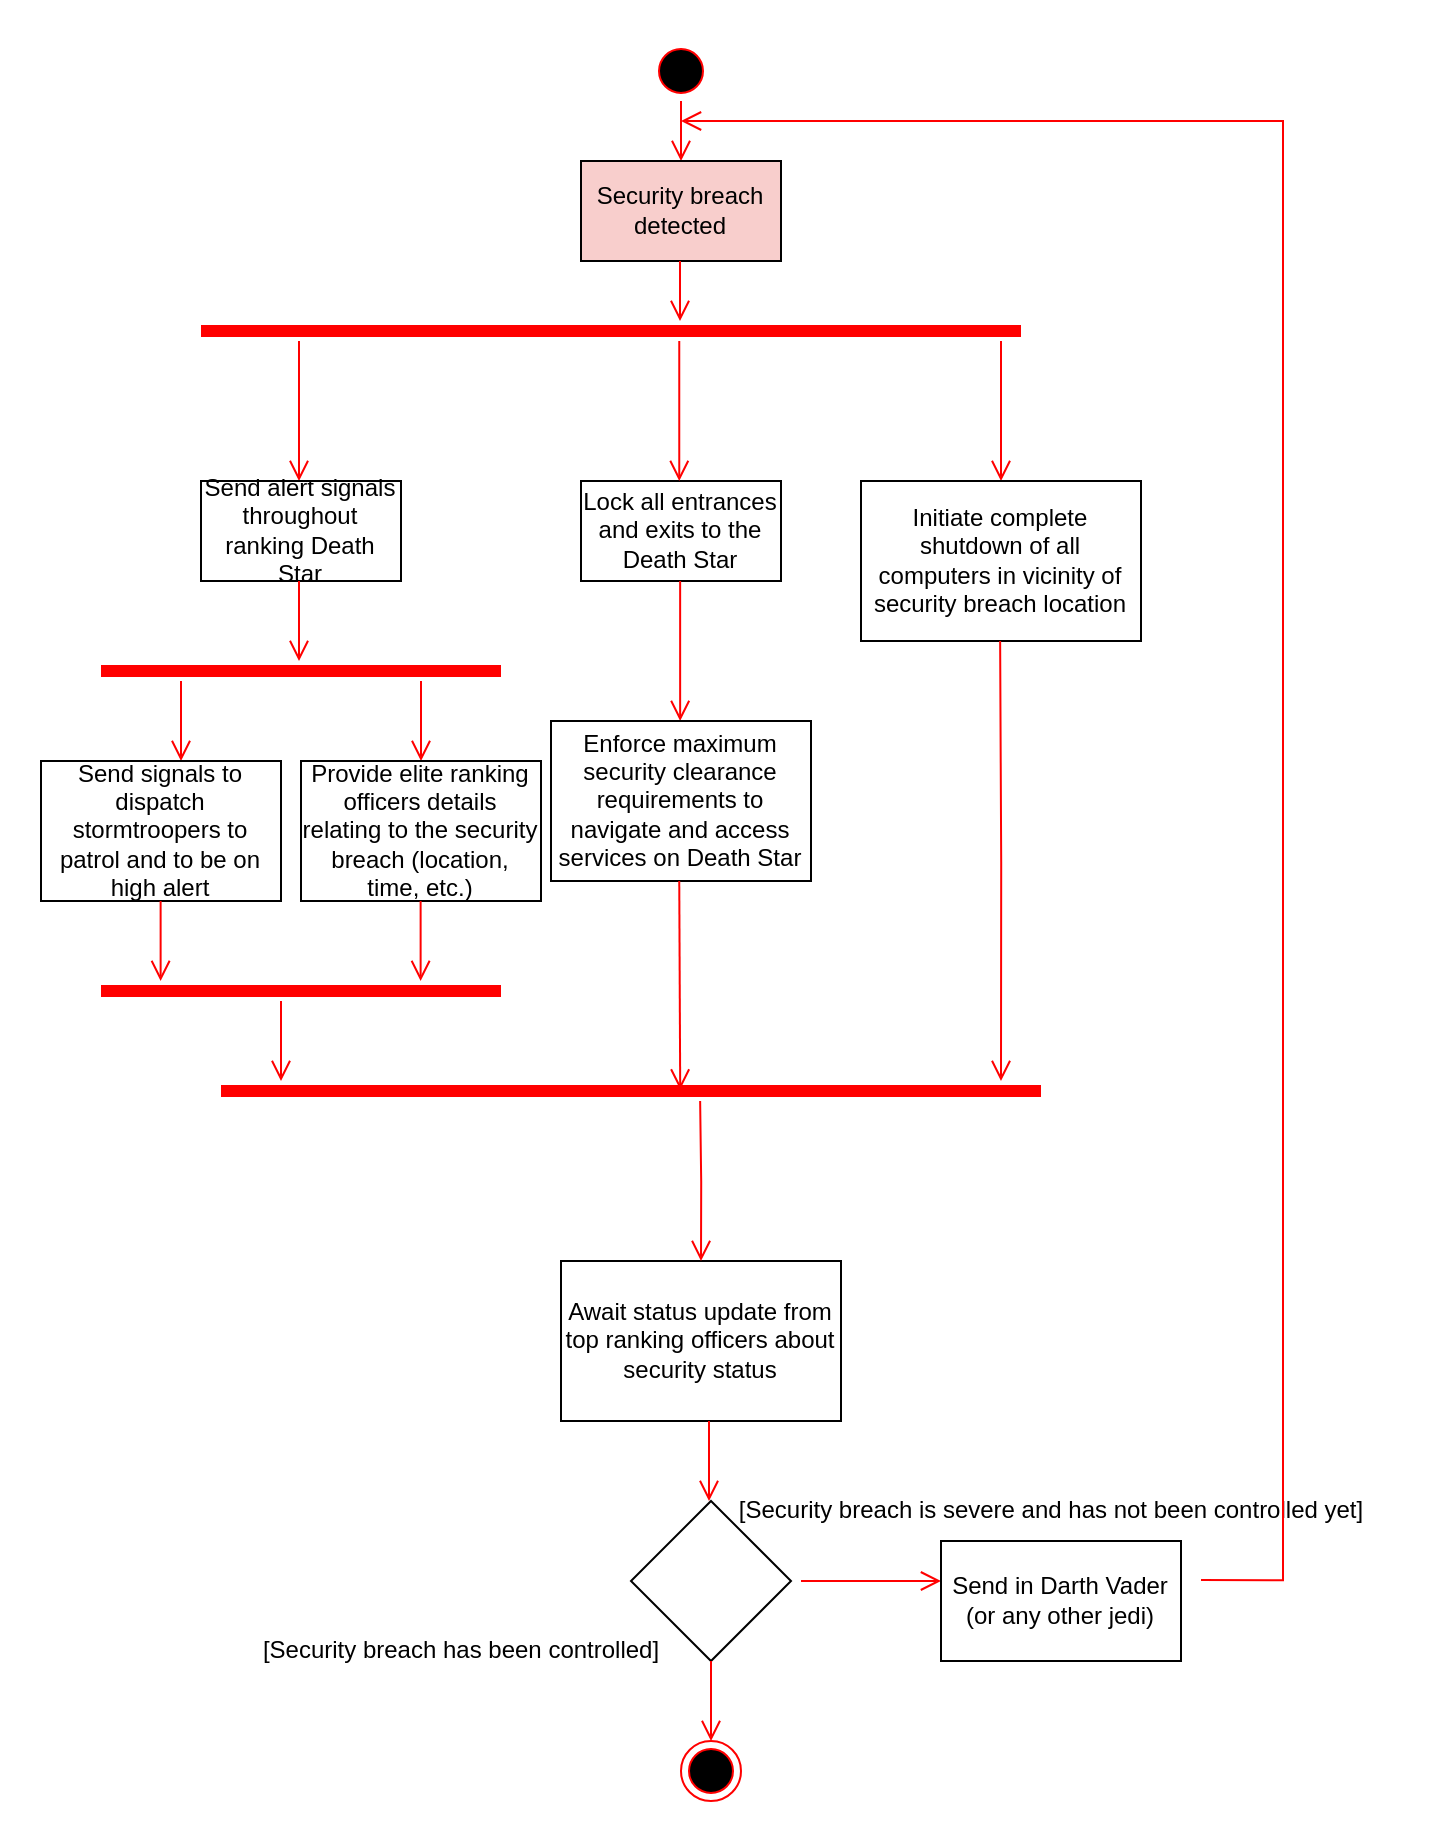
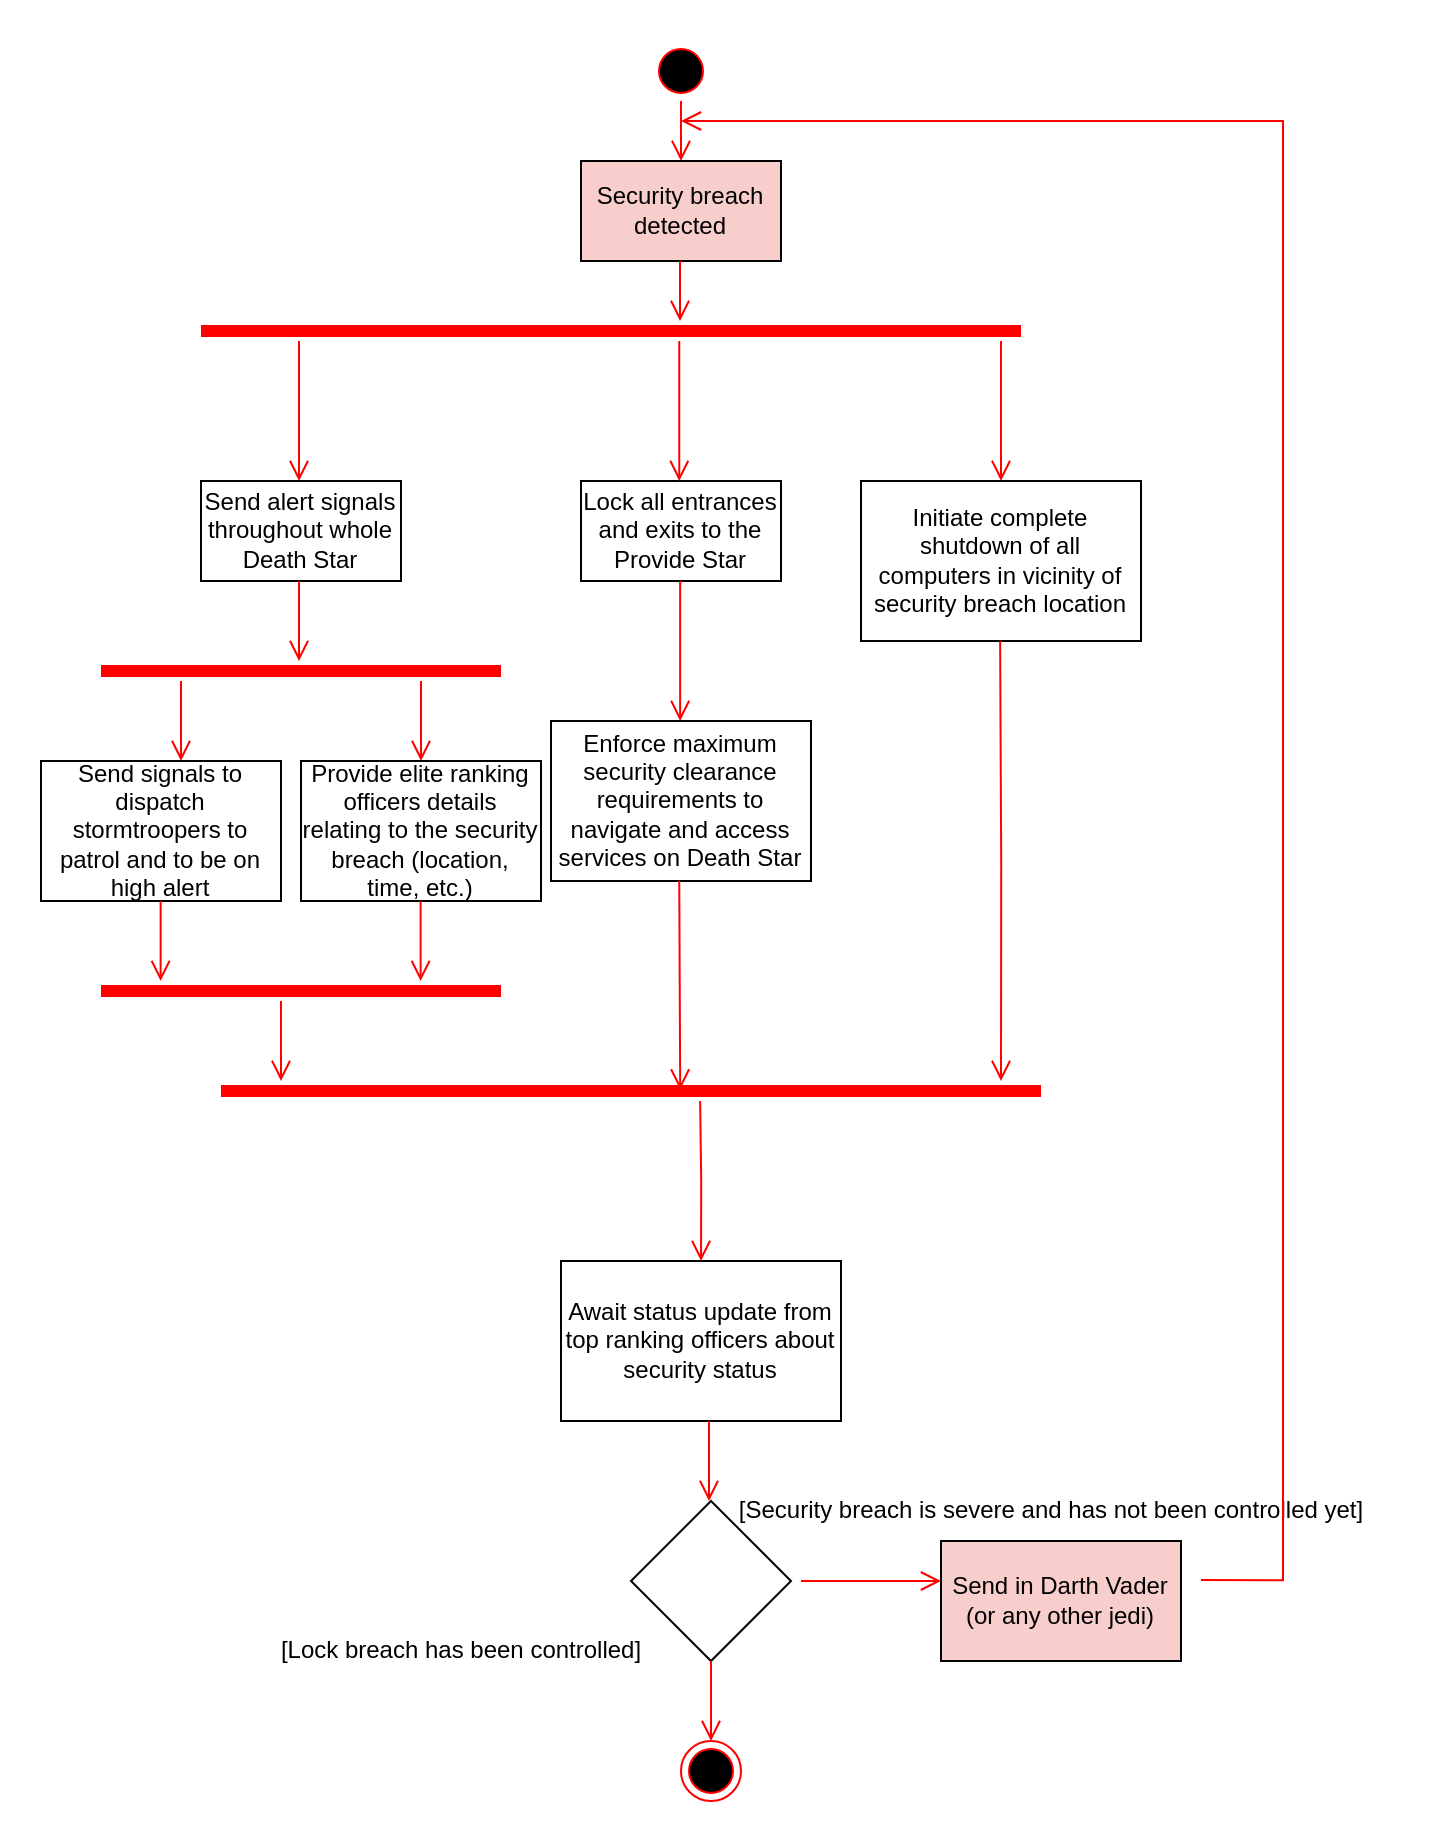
  <mxCell id="0" />
  <mxCell id="1" parent="0" />
  <mxCell id="2" value="" style="ellipse;html=1;shape=startState;fillColor=#000000;strokeColor=#ff0000;" vertex="1" parent="1"><mxGeometry x="325" y="20" width="30" height="30" as="geometry" /></mxCell>
  <mxCell id="3" value="" style="edgeStyle=orthogonalEdgeStyle;html=1;verticalAlign=bottom;endArrow=open;endSize=8;strokeColor=#ff0000;rounded=0;" edge="1" source="2" parent="1"><mxGeometry relative="1" as="geometry"><mxPoint x="340" y="80" as="targetPoint" /></mxGeometry></mxCell>
  <mxCell id="4" value="" style="ellipse;html=1;shape=endState;fillColor=#000000;strokeColor=#ff0000;" vertex="1" parent="1"><mxGeometry x="340" y="870" width="30" height="30" as="geometry" /></mxCell>
  <mxCell id="5" value="Security breach detected" style="html=1;dashed=0;whiteSpace=wrap;fillColor=#f8cecc;" vertex="1" parent="1"><mxGeometry x="290" y="80" width="100" height="50" as="geometry" /></mxCell>
  <mxCell id="6" value="" style="shape=line;html=1;strokeWidth=6;strokeColor=#ff0000;" vertex="1" parent="1"><mxGeometry x="100" y="160" width="410" height="10" as="geometry" /></mxCell>
  <mxCell id="7" value="" style="edgeStyle=orthogonalEdgeStyle;html=1;verticalAlign=bottom;endArrow=open;endSize=8;strokeColor=#ff0000;rounded=0;" edge="1" parent="1"><mxGeometry relative="1" as="geometry"><mxPoint x="339.5" y="160" as="targetPoint" /><mxPoint x="339.5" y="130" as="sourcePoint" /></mxGeometry></mxCell>
  <mxCell id="8" value="" style="edgeStyle=orthogonalEdgeStyle;html=1;verticalAlign=bottom;endArrow=open;endSize=8;strokeColor=#ff0000;rounded=0;" edge="1" parent="1"><mxGeometry relative="1" as="geometry"><mxPoint x="149" y="240" as="targetPoint" /><mxPoint x="149" y="170" as="sourcePoint" /></mxGeometry></mxCell>
  <mxCell id="9" value="" style="edgeStyle=orthogonalEdgeStyle;html=1;verticalAlign=bottom;endArrow=open;endSize=8;strokeColor=#ff0000;rounded=0;" edge="1" parent="1"><mxGeometry relative="1" as="geometry"><mxPoint x="500" y="240" as="targetPoint" /><mxPoint x="500" y="170" as="sourcePoint" /></mxGeometry></mxCell>
- <mxCell id="10" value="Send alert signals throughout ranking Death Star" style="html=1;dashed=0;whiteSpace=wrap;" vertex="1" parent="1"><mxGeometry x="100" y="240" width="100" height="50" as="geometry" /></mxCell>
- <mxCell id="11" value="Lock all entrances and exits to the Death Star" style="html=1;dashed=0;whiteSpace=wrap;" vertex="1" parent="1"><mxGeometry x="290" y="240" width="100" height="50" as="geometry" /></mxCell>
+ <mxCell id="10" value="Send alert signals throughout whole Death Star" style="html=1;dashed=0;whiteSpace=wrap;" vertex="1" parent="1"><mxGeometry x="100" y="240" width="100" height="50" as="geometry" /></mxCell>
+ <mxCell id="11" value="Lock all entrances and exits to the Provide Star" style="html=1;dashed=0;whiteSpace=wrap;" vertex="1" parent="1"><mxGeometry x="290" y="240" width="100" height="50" as="geometry" /></mxCell>
  <mxCell id="12" value="Initiate complete shutdown of all computers in vicinity of security breach location" style="html=1;dashed=0;whiteSpace=wrap;" vertex="1" parent="1"><mxGeometry x="430" y="240" width="140" height="80" as="geometry" /></mxCell>
  <mxCell id="13" value="" style="shape=line;html=1;strokeWidth=6;strokeColor=#ff0000;" vertex="1" parent="1"><mxGeometry x="50" y="330" width="200" height="10" as="geometry" /></mxCell>
  <mxCell id="14" value="" style="edgeStyle=orthogonalEdgeStyle;html=1;verticalAlign=bottom;endArrow=open;endSize=8;strokeColor=#ff0000;rounded=0;" edge="1" parent="1"><mxGeometry relative="1" as="geometry"><mxPoint x="90" y="380" as="targetPoint" /><mxPoint x="90" y="340" as="sourcePoint" /></mxGeometry></mxCell>
  <mxCell id="15" value="" style="edgeStyle=orthogonalEdgeStyle;html=1;verticalAlign=bottom;endArrow=open;endSize=8;strokeColor=#ff0000;rounded=0;" edge="1" parent="1"><mxGeometry relative="1" as="geometry"><mxPoint x="210" y="380" as="targetPoint" /><mxPoint x="210" y="340" as="sourcePoint" /></mxGeometry></mxCell>
  <mxCell id="16" value="Send signals to dispatch stormtroopers to patrol and to be on high alert" style="html=1;dashed=0;whiteSpace=wrap;" vertex="1" parent="1"><mxGeometry x="20" y="380" width="120" height="70" as="geometry" /></mxCell>
  <mxCell id="17" value="" style="edgeStyle=orthogonalEdgeStyle;html=1;verticalAlign=bottom;endArrow=open;endSize=8;strokeColor=#ff0000;rounded=0;" edge="1" parent="1"><mxGeometry relative="1" as="geometry"><mxPoint x="149" y="330" as="targetPoint" /><mxPoint x="149" y="290" as="sourcePoint" /></mxGeometry></mxCell>
  <mxCell id="18" value="Provide elite ranking officers details relating to the security breach (location, time, etc.)" style="html=1;dashed=0;whiteSpace=wrap;" vertex="1" parent="1"><mxGeometry x="150" y="380" width="120" height="70" as="geometry" /></mxCell>
  <mxCell id="19" value="" style="edgeStyle=orthogonalEdgeStyle;html=1;verticalAlign=bottom;endArrow=open;endSize=8;strokeColor=#ff0000;rounded=0;" edge="1" parent="1"><mxGeometry relative="1" as="geometry"><mxPoint x="209.81" y="490" as="targetPoint" /><mxPoint x="209.81" y="450" as="sourcePoint" /></mxGeometry></mxCell>
  <mxCell id="20" value="" style="edgeStyle=orthogonalEdgeStyle;html=1;verticalAlign=bottom;endArrow=open;endSize=8;strokeColor=#ff0000;rounded=0;" edge="1" parent="1"><mxGeometry relative="1" as="geometry"><mxPoint x="79.81" y="490" as="targetPoint" /><mxPoint x="79.81" y="450" as="sourcePoint" /></mxGeometry></mxCell>
  <mxCell id="21" value="" style="shape=line;html=1;strokeWidth=6;strokeColor=#ff0000;" vertex="1" parent="1"><mxGeometry x="50" y="490" width="200" height="10" as="geometry" /></mxCell>
  <mxCell id="22" value="" style="edgeStyle=orthogonalEdgeStyle;html=1;verticalAlign=bottom;endArrow=open;endSize=8;strokeColor=#ff0000;rounded=0;" edge="1" parent="1"><mxGeometry relative="1" as="geometry"><mxPoint x="140" y="540" as="targetPoint" /><mxPoint x="140" y="500" as="sourcePoint" /></mxGeometry></mxCell>
  <mxCell id="23" value="Await status update from top ranking officers about security status" style="html=1;dashed=0;whiteSpace=wrap;" vertex="1" parent="1"><mxGeometry x="280" y="630" width="140" height="80" as="geometry" /></mxCell>
  <mxCell id="24" value="" style="edgeStyle=orthogonalEdgeStyle;html=1;verticalAlign=bottom;endArrow=open;endSize=8;strokeColor=#ff0000;rounded=0;" edge="1" parent="1"><mxGeometry relative="1" as="geometry"><mxPoint x="354" y="750" as="targetPoint" /><mxPoint x="354" y="710" as="sourcePoint" /></mxGeometry></mxCell>
  <mxCell id="25" value="" style="rhombus;whiteSpace=wrap;html=1;" vertex="1" parent="1"><mxGeometry x="315" y="750" width="80" height="80" as="geometry" /></mxCell>
- <mxCell id="26" value="[Security breach has been controlled]" style="text;html=1;align=center;verticalAlign=middle;resizable=0;points=[];autosize=1;strokeColor=none;fillColor=none;" vertex="1" parent="1"><mxGeometry x="120" y="810" width="220" height="30" as="geometry" /></mxCell>
+ <mxCell id="26" value="[Lock breach has been controlled]" style="text;html=1;align=center;verticalAlign=middle;resizable=0;points=[];autosize=1;strokeColor=none;fillColor=none;" vertex="1" parent="1"><mxGeometry x="120" y="810" width="220" height="30" as="geometry" /></mxCell>
  <mxCell id="27" value="" style="edgeStyle=orthogonalEdgeStyle;html=1;verticalAlign=bottom;endArrow=open;endSize=8;strokeColor=#ff0000;rounded=0;" edge="1" parent="1"><mxGeometry relative="1" as="geometry"><mxPoint x="355" y="870" as="targetPoint" /><mxPoint x="355" y="830" as="sourcePoint" /></mxGeometry></mxCell>
  <mxCell id="28" value="[Security breach is severe and has not been controlled yet]" style="text;html=1;align=center;verticalAlign=middle;resizable=0;points=[];autosize=1;strokeColor=none;fillColor=none;" vertex="1" parent="1"><mxGeometry x="355" y="740" width="340" height="30" as="geometry" /></mxCell>
  <mxCell id="29" value="" style="edgeStyle=orthogonalEdgeStyle;html=1;verticalAlign=bottom;endArrow=open;endSize=8;strokeColor=#ff0000;rounded=0;" edge="1" parent="1"><mxGeometry relative="1" as="geometry"><mxPoint x="470" y="790" as="targetPoint" /><mxPoint x="400" y="790" as="sourcePoint" /></mxGeometry></mxCell>
- <mxCell id="30" value="Send in Darth Vader (or any other jedi)" style="rounded=0;whiteSpace=wrap;html=1;" vertex="1" parent="1"><mxGeometry x="470" y="770" width="120" height="60" as="geometry" /></mxCell>
+ <mxCell id="30" value="Send in Darth Vader (or any other jedi)" style="rounded=0;whiteSpace=wrap;html=1;fillColor=#f8cecc;" vertex="1" parent="1"><mxGeometry x="470" y="770" width="120" height="60" as="geometry" /></mxCell>
  <mxCell id="31" value="" style="edgeStyle=orthogonalEdgeStyle;html=1;verticalAlign=bottom;endArrow=open;endSize=8;strokeColor=#ff0000;rounded=0;" edge="1" parent="1"><mxGeometry relative="1" as="geometry"><mxPoint x="340" y="60" as="targetPoint" /><mxPoint x="600" y="789.55" as="sourcePoint" /><Array as="points"><mxPoint x="641" y="790" /><mxPoint x="641" y="60" /></Array></mxGeometry></mxCell>
  <mxCell id="32" value="" style="edgeStyle=orthogonalEdgeStyle;html=1;verticalAlign=bottom;endArrow=open;endSize=8;strokeColor=#ff0000;rounded=0;" edge="1" parent="1"><mxGeometry relative="1" as="geometry"><mxPoint x="339.13" y="240" as="targetPoint" /><mxPoint x="339.13" y="170" as="sourcePoint" /></mxGeometry></mxCell>
  <mxCell id="33" value="" style="edgeStyle=orthogonalEdgeStyle;html=1;verticalAlign=bottom;endArrow=open;endSize=8;strokeColor=#ff0000;rounded=0;" edge="1" parent="1"><mxGeometry relative="1" as="geometry"><mxPoint x="500" y="540" as="targetPoint" /><mxPoint x="499.57" y="320" as="sourcePoint" /></mxGeometry></mxCell>
  <mxCell id="34" value="" style="edgeStyle=orthogonalEdgeStyle;html=1;verticalAlign=bottom;endArrow=open;endSize=8;strokeColor=#ff0000;rounded=0;" edge="1" parent="1"><mxGeometry relative="1" as="geometry"><mxPoint x="339.57" y="360" as="targetPoint" /><mxPoint x="339.57" y="290" as="sourcePoint" /></mxGeometry></mxCell>
  <mxCell id="35" value="Enforce maximum security clearance requirements to navigate and access services on Death Star" style="html=1;dashed=0;whiteSpace=wrap;" vertex="1" parent="1"><mxGeometry x="275" y="360" width="130" height="80" as="geometry" /></mxCell>
  <mxCell id="36" value="" style="edgeStyle=orthogonalEdgeStyle;html=1;verticalAlign=bottom;endArrow=open;endSize=8;strokeColor=#ff0000;rounded=0;entryX=0.56;entryY=0.425;entryDx=0;entryDy=0;entryPerimeter=0;" edge="1" parent="1" target="37"><mxGeometry relative="1" as="geometry"><mxPoint x="340" y="530" as="targetPoint" /><mxPoint x="339.13" y="440" as="sourcePoint" /></mxGeometry></mxCell>
  <mxCell id="37" value="" style="shape=line;html=1;strokeWidth=6;strokeColor=#ff0000;" vertex="1" parent="1"><mxGeometry x="110" y="540" width="410" height="10" as="geometry" /></mxCell>
  <mxCell id="38" value="" style="edgeStyle=orthogonalEdgeStyle;html=1;verticalAlign=bottom;endArrow=open;endSize=8;strokeColor=#ff0000;rounded=0;entryX=0.5;entryY=0;entryDx=0;entryDy=0;" edge="1" parent="1" target="23"><mxGeometry relative="1" as="geometry"><mxPoint x="349.57" y="620" as="targetPoint" /><mxPoint x="349.57" y="550" as="sourcePoint" /></mxGeometry></mxCell>
